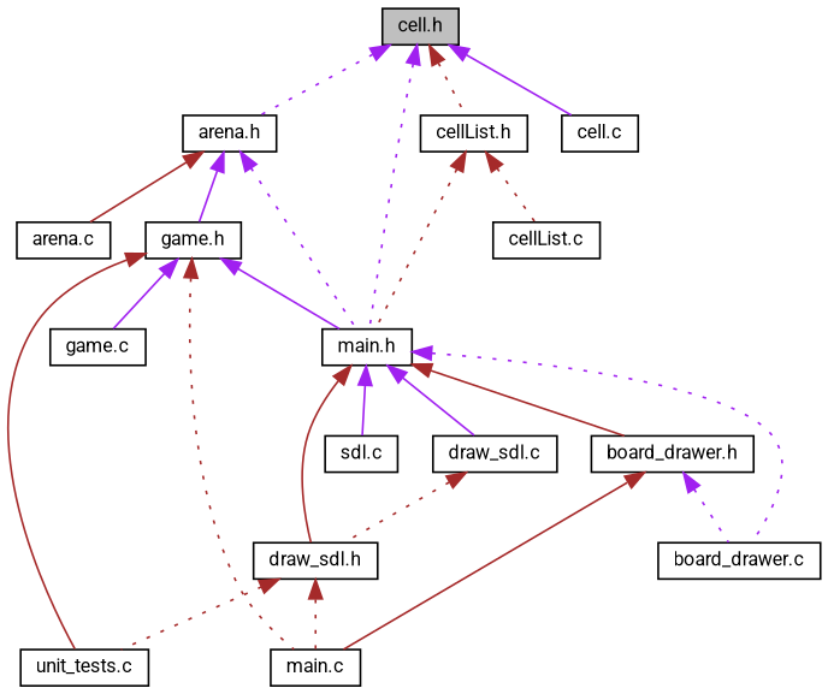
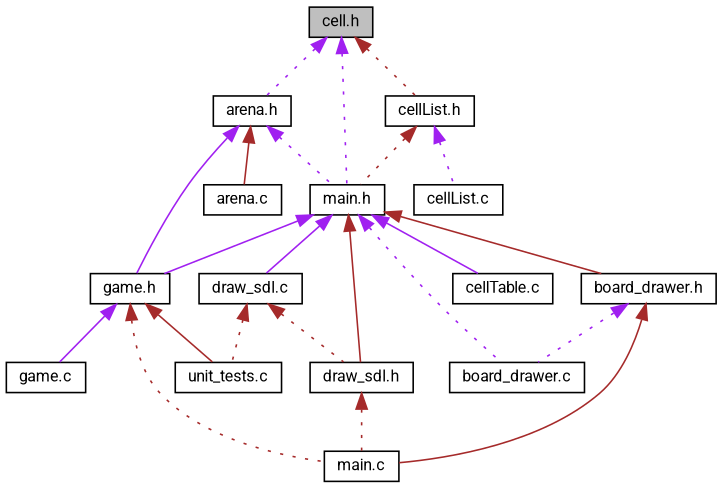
  digraph {
    fontname=Roboto
    node [color=black fillcolor=white fontname=Roboto fontsize=10 shape=record style=filled]
    edge [color=purple dir=back fontname=Roboto fontsize=10 labelfontname=Helvetica labelfontsize=10 style=dotted]
    n1 [fillcolor=grey75 fontcolor=black height=0.2 label="cell.h" width=0.4]
    n2 [height=0.2 label="arena.h" width=0.4]
    n3 [height=0.2 label="main.h" width=0.4]
    n4 [height=0.2 label="cellList.h" width=0.4]
-   n5 [height=0.2 label="cell.c" width=0.4]
    n6 [height=0.2 label="arena.c" width=0.4]
    n7 [height=0.2 label="game.h" width=0.4]
    n8 [height=0.2 label="board_drawer.h" width=0.4]
    n9 [height=0.2 label="board_drawer.c" width=0.4]
-   n10 [height=0.2 label="sdl.c" width=0.4]
+   n10 [height=0.2 label="cellTable.c" width=0.4]
    n11 [height=0.2 label="draw_sdl.h" width=0.4]
    n12 [height=0.2 label="draw_sdl.c" width=0.4]
    n13 [height=0.2 label="cellList.c" width=0.4]
    n14 [height=0.2 label="main.c" width=0.4]
    n15 [height=0.2 label="unit_tests.c" width=0.4]
    n16 [height=0.2 label="game.c" width=0.4]
    n1 -> n2
    n1 -> n3
    n1 -> n4 [color=brown]
-   n1 -> n5 [style=solid]
    n2 -> n3
    n2 -> n6 [color=brown style=solid]
    n2 -> n7 [style=solid]
-   n7 -> n3 [style=solid]
+   n3 -> n7 [style=solid]
    n3 -> n8 [color=brown style=solid]
    n3 -> n9
    n3 -> n10 [style=solid]
    n3 -> n11 [color=brown style=solid]
    n3 -> n12 [style=solid]
    n4 -> n3 [color=brown]
-   n4 -> n13 [color=brown]
+   n4 -> n13
    n7 -> n14 [color=brown]
    n7 -> n15 [color=brown style=solid]
    n7 -> n16 [style=solid]
    n8 -> n9
    n8 -> n14 [color=brown style=solid]
    n11 -> n14 [color=brown]
-   n11 -> n15 [color=brown]
+   n12 -> n15 [color=brown]
    n12 -> n11 [color=brown]
  }
